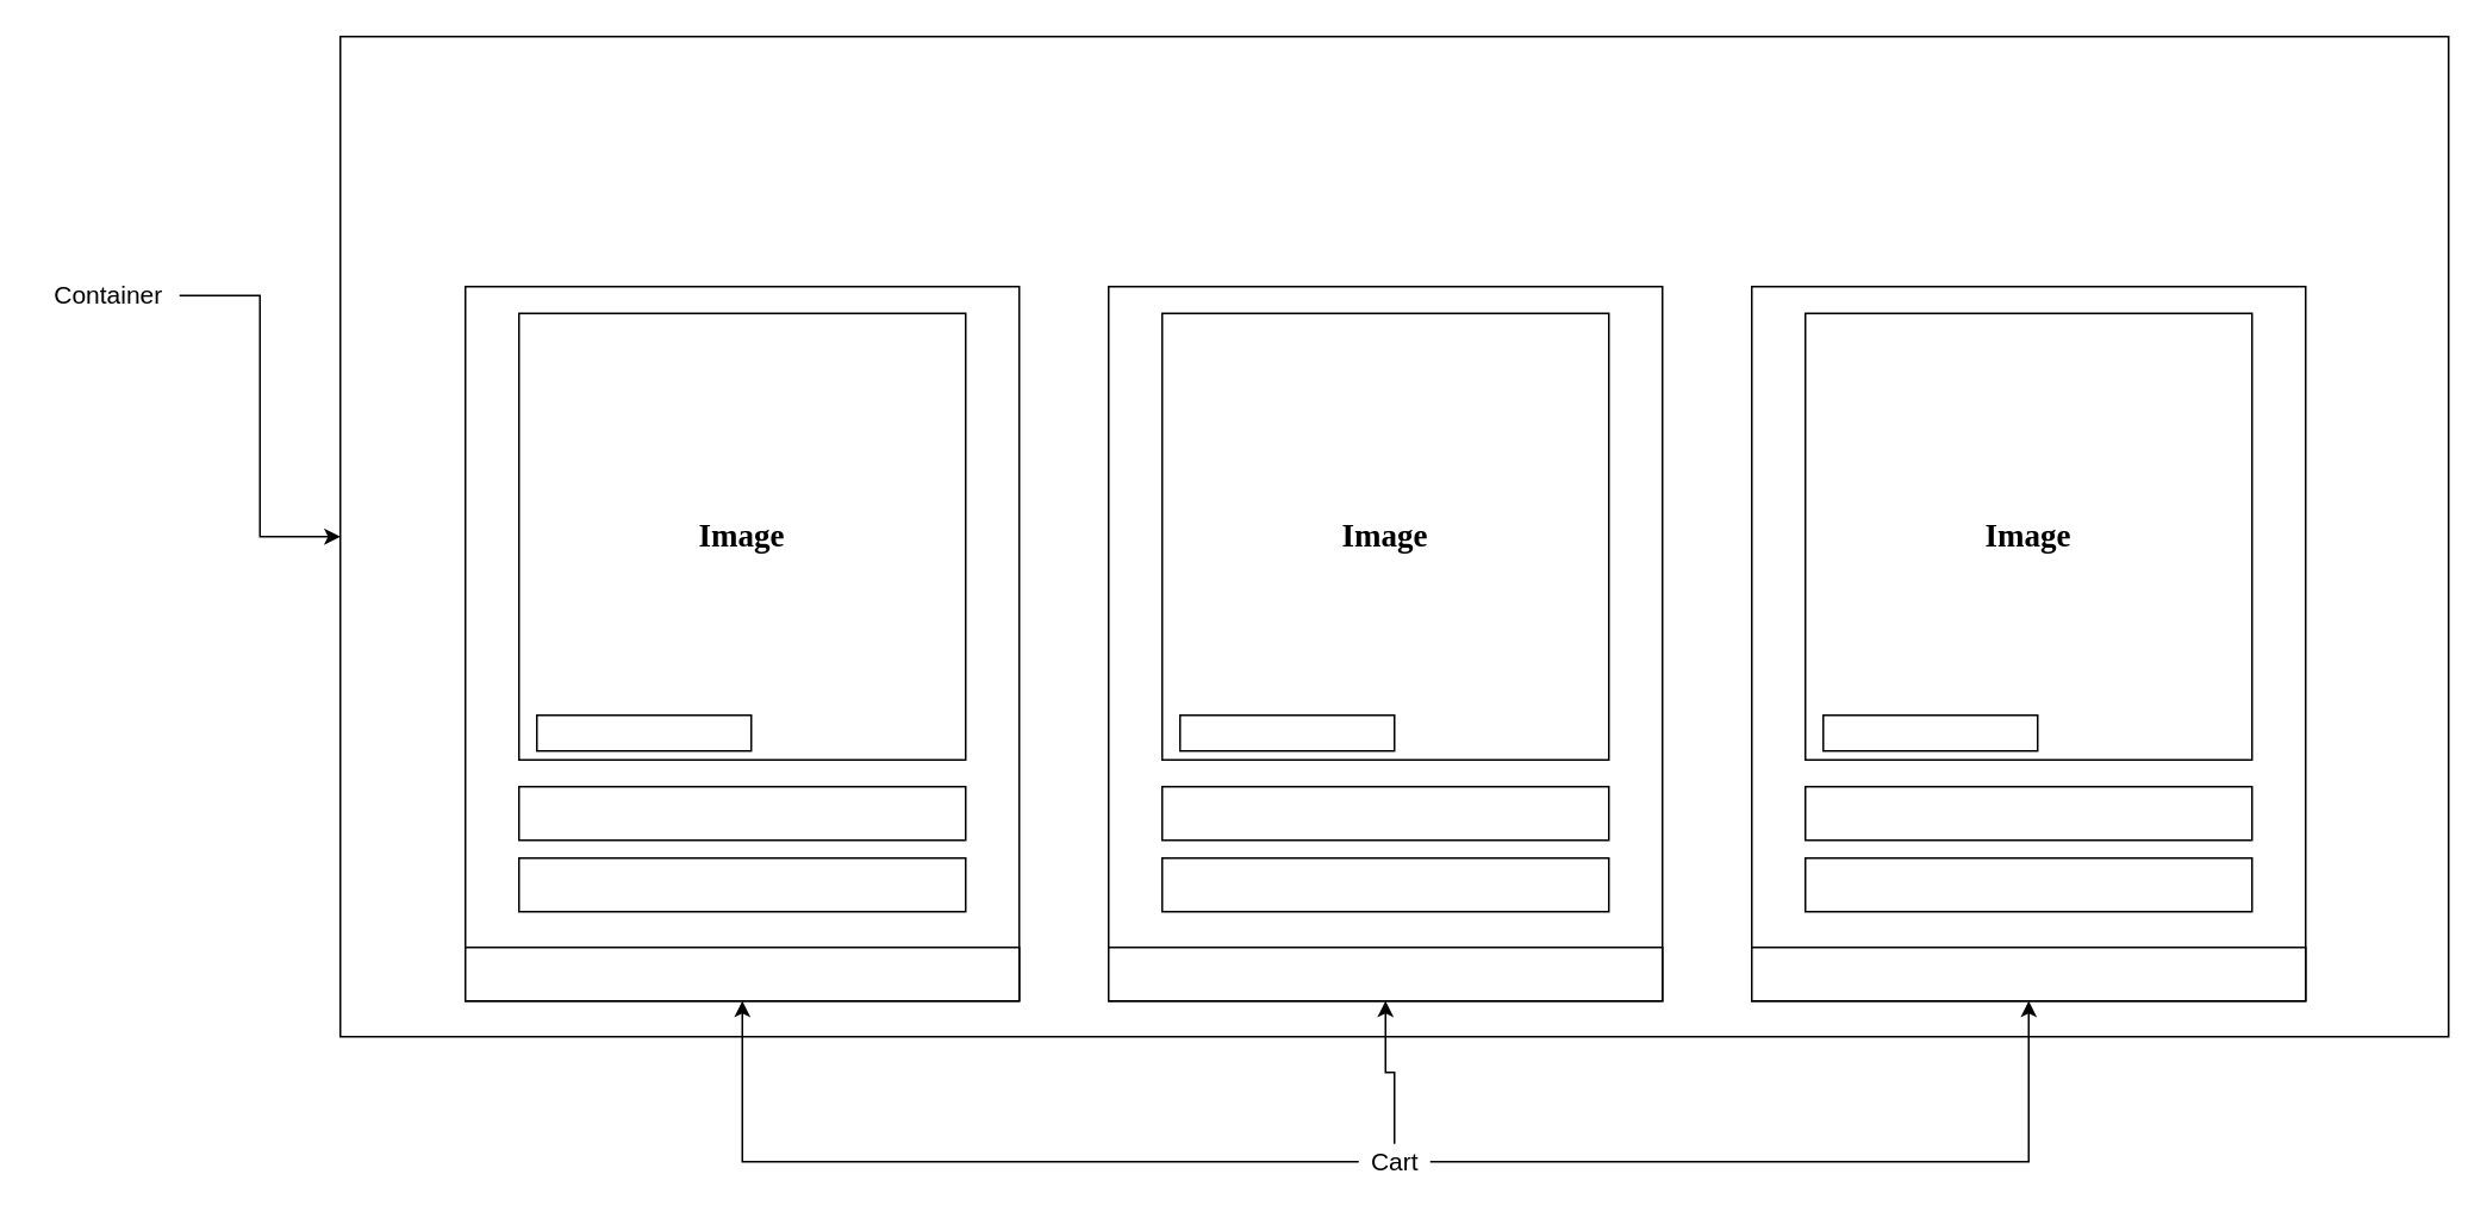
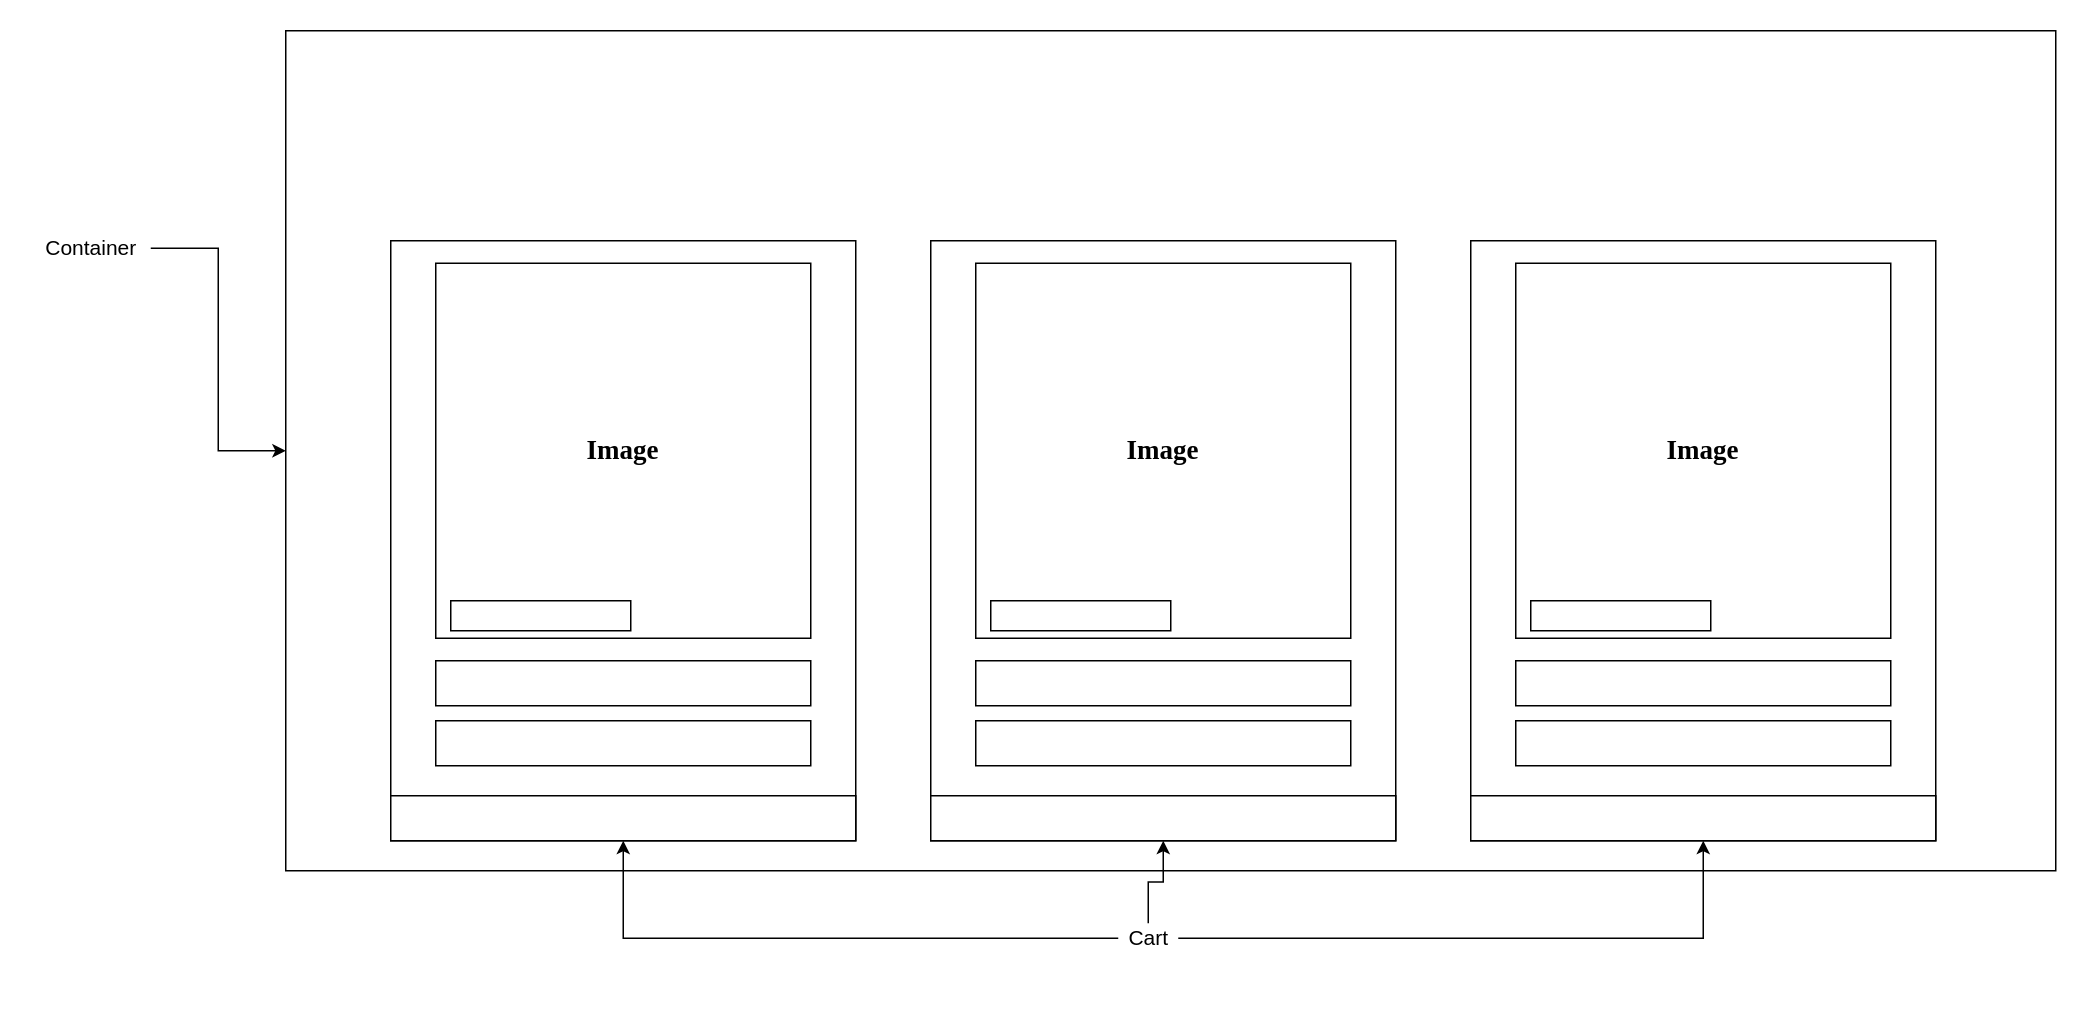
  <mxCell id="0" />
  <mxCell id="1" parent="0" />
  <mxCell id="2" value="" style="rounded=0;whiteSpace=wrap;html=1;" vertex="1" parent="1"><mxGeometry x="190" y="20" width="1180" height="560" as="geometry" /></mxCell>
  <mxCell id="3" value="" style="rounded=0;whiteSpace=wrap;html=1;" vertex="1" parent="1"><mxGeometry y="160" width="310" height="400" as="geometry" x="260" /></mxCell>
  <mxCell id="4" value="" style="rounded=0;whiteSpace=wrap;html=1;" vertex="1" parent="1"><mxGeometry x="620" y="160" width="310" height="400" as="geometry" /></mxCell>
  <mxCell id="5" value="" style="rounded=0;whiteSpace=wrap;html=1;" vertex="1" parent="1"><mxGeometry x="980" y="160" width="310" height="400" as="geometry" /></mxCell>
  <mxCell id="6" value="&lt;font style=&quot;font-size: 18px&quot; face=&quot;Times New Roman&quot;&gt;&lt;b&gt;Image&lt;/b&gt;&lt;/font&gt;" style="whiteSpace=wrap;html=1;aspect=fixed;" vertex="1" parent="1"><mxGeometry x="290" y="175" width="250" height="250" as="geometry" /></mxCell>
  <mxCell id="7" value="&lt;font style=&quot;font-size: 18px&quot; face=&quot;Times New Roman&quot;&gt;&lt;b&gt;Image&lt;/b&gt;&lt;/font&gt;" style="whiteSpace=wrap;html=1;aspect=fixed;" vertex="1" parent="1"><mxGeometry x="650" y="175" width="250" height="250" as="geometry" /></mxCell>
  <mxCell id="8" value="&lt;font style=&quot;font-size: 18px&quot; face=&quot;Times New Roman&quot;&gt;&lt;b&gt;Image&lt;/b&gt;&lt;/font&gt;" style="whiteSpace=wrap;html=1;aspect=fixed;" vertex="1" parent="1"><mxGeometry x="1010" y="175" width="250" height="250" as="geometry" /></mxCell>
  <mxCell id="9" value="" style="rounded=0;whiteSpace=wrap;html=1;" vertex="1" parent="1"><mxGeometry x="300" y="400" width="120" height="20" as="geometry" /></mxCell>
  <mxCell id="10" value="" style="rounded=0;whiteSpace=wrap;html=1;" vertex="1" parent="1"><mxGeometry x="660" y="400" width="120" height="20" as="geometry" /></mxCell>
  <mxCell id="11" value="" style="rounded=0;whiteSpace=wrap;html=1;" vertex="1" parent="1"><mxGeometry x="1020" y="400" width="120" height="20" as="geometry" /></mxCell>
  <mxCell id="12" value="" style="rounded=0;whiteSpace=wrap;html=1;" vertex="1" parent="1"><mxGeometry x="290" y="440" width="250" height="30" as="geometry" /></mxCell>
  <mxCell id="13" value="" style="rounded=0;whiteSpace=wrap;html=1;" vertex="1" parent="1"><mxGeometry x="290" y="480" width="250" height="30" as="geometry" /></mxCell>
  <mxCell id="14" value="" style="rounded=0;whiteSpace=wrap;html=1;" vertex="1" parent="1"><mxGeometry x="650" y="440" width="250" height="30" as="geometry" /></mxCell>
  <mxCell id="15" value="" style="rounded=0;whiteSpace=wrap;html=1;" vertex="1" parent="1"><mxGeometry x="650" y="480" width="250" height="30" as="geometry" /></mxCell>
  <mxCell id="16" value="" style="rounded=0;whiteSpace=wrap;html=1;" vertex="1" parent="1"><mxGeometry x="1010" y="440" width="250" height="30" as="geometry" /></mxCell>
  <mxCell id="17" value="" style="rounded=0;whiteSpace=wrap;html=1;" vertex="1" parent="1"><mxGeometry x="1010" y="480" width="250" height="30" as="geometry" /></mxCell>
  <mxCell id="18" value="" style="rounded=0;whiteSpace=wrap;html=1;" vertex="1" parent="1"><mxGeometry y="530" width="310" height="30" as="geometry" x="260" /></mxCell>
  <mxCell id="19" value="" style="rounded=0;whiteSpace=wrap;html=1;" vertex="1" parent="1"><mxGeometry x="620" y="530" width="310" height="30" as="geometry" /></mxCell>
  <mxCell id="20" value="" style="rounded=0;whiteSpace=wrap;html=1;" vertex="1" parent="1"><mxGeometry x="980" y="530" width="310" height="30" as="geometry" /></mxCell>
  <mxCell id="21" value="" style="edgeStyle=orthogonalEdgeStyle;rounded=0;orthogonalLoop=1;jettySize=auto;html=1;" edge="1" parent="1" source="22" target="2"><mxGeometry relative="1" as="geometry" /></mxCell>
  <mxCell id="22" value="&lt;font style=&quot;font-size: 14px&quot;&gt;Container&lt;/font&gt;" style="text;html=1;align=center;verticalAlign=middle;resizable=0;points=[];autosize=1;" vertex="1" parent="1"><mxGeometry x="20" y="155" width="80" height="20" as="geometry" /></mxCell>
  <mxCell id="23" style="edgeStyle=orthogonalEdgeStyle;rounded=0;orthogonalLoop=1;jettySize=auto;html=1;" edge="1" parent="1" source="26" target="20"><mxGeometry relative="1" as="geometry" /></mxCell>
  <mxCell id="24" style="edgeStyle=orthogonalEdgeStyle;rounded=0;orthogonalLoop=1;jettySize=auto;html=1;" edge="1" parent="1" source="26" target="18"><mxGeometry relative="1" as="geometry" /></mxCell>
  <mxCell id="25" value="" style="edgeStyle=orthogonalEdgeStyle;rounded=0;orthogonalLoop=1;jettySize=auto;html=1;" edge="1" parent="1" source="26" target="19"><mxGeometry relative="1" as="geometry" /></mxCell>
- <mxCell id="26" value="&lt;font style=&quot;font-size: 14px&quot;&gt;Cart&lt;/font&gt;" style="text;html=1;align=center;verticalAlign=middle;resizable=0;points=[];autosize=1;" vertex="1" parent="1"><mxGeometry x="760" y="640" width="40" height="20" as="geometry" /></mxCell>
+ <mxCell id="26" value="&lt;font style=&quot;font-size: 14px&quot;&gt;Cart&lt;/font&gt;" style="text;html=1;align=center;verticalAlign=middle;resizable=0;points=[];autosize=1;" vertex="1" parent="1"><mxGeometry x="745" y="615" width="40" height="20" as="geometry" /></mxCell>
